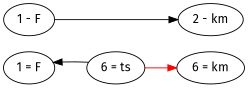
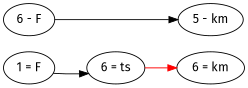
  digraph {
    fontname="Fira Sans"
    rankdir=LR
    node [fontname="Fira Sans"]
    edge [fontname="Fira Sans"]
    "1 = F"
-   "1 - F"
+   "1 - F" [label="6 - F"]
    n3 [label="6 = km"]
-   "2 - km"
+   "2 - km" [label="5 - km"]
    n5 [label="6 = ts"]
    subgraph sub_1 {
      rank=same
      "1 = F"
      "1 - F"
    }
    subgraph sub_2 {
      rank=same
      n3
      "2 - km"
    }
-   n5 -> "1 = F"
+   "1 = F" -> n5
    "1 - F" -> "2 - km"
    n5 -> n3 [color=red]
  }
